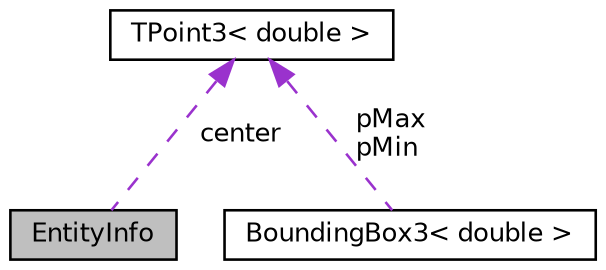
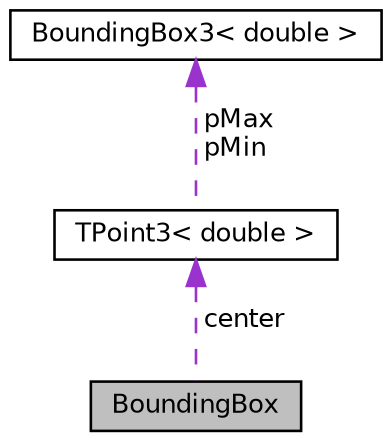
  digraph {
    node [color=black fillcolor=white fontname=Helvetica fontsize=10 shape=box style=filled]
    edge [color=darkorchid3 dir=back fontname=Helvetica fontsize=10 labelfontname=Helvetica labelfontsize=10 style=dashed]
-   n1 [fillcolor=grey75 fontcolor=black height=0.2 label=EntityInfo width=0.4]
+   n1 [fillcolor=grey75 fontcolor=black height=0.2 label=BoundingBox width=0.4]
    n2 [height=0.2 label="BoundingBox3\< double \>" width=0.4]
    n3 [height=0.2 label="TPoint3\< double \>" width=0.4]
    n3 -> n1 [label=" center"]
-   n3 -> n2 [label=" pMax\npMin"]
+   n2 -> n3 [label=" pMax\npMin"]
  }
